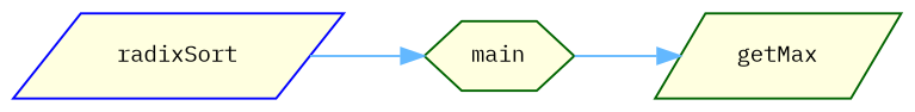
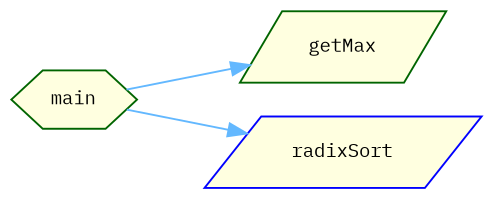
  digraph {
    fontname="IBM Plex Mono"
    rankdir=RL
    node [color=darkgreen fillcolor=lightyellow fontname="IBM Plex Mono" fontsize=10 shape=parallelogram style=filled]
    edge [color=steelblue1 dir=back fontname="IBM Plex Mono" fontsize=10 labelfontname=Helvetica labelfontsize=10 style=solid]
    n1 [fontcolor=black height=0.2 label=getMax width=0.4]
    n2 [height=0.2 label=main shape=hexagon width=0.4]
    n3 [color=blue height=0.2 label=radixSort width=0.4]
    n1 -> n2
-   n2 -> n3
+   n3 -> n2
  }
